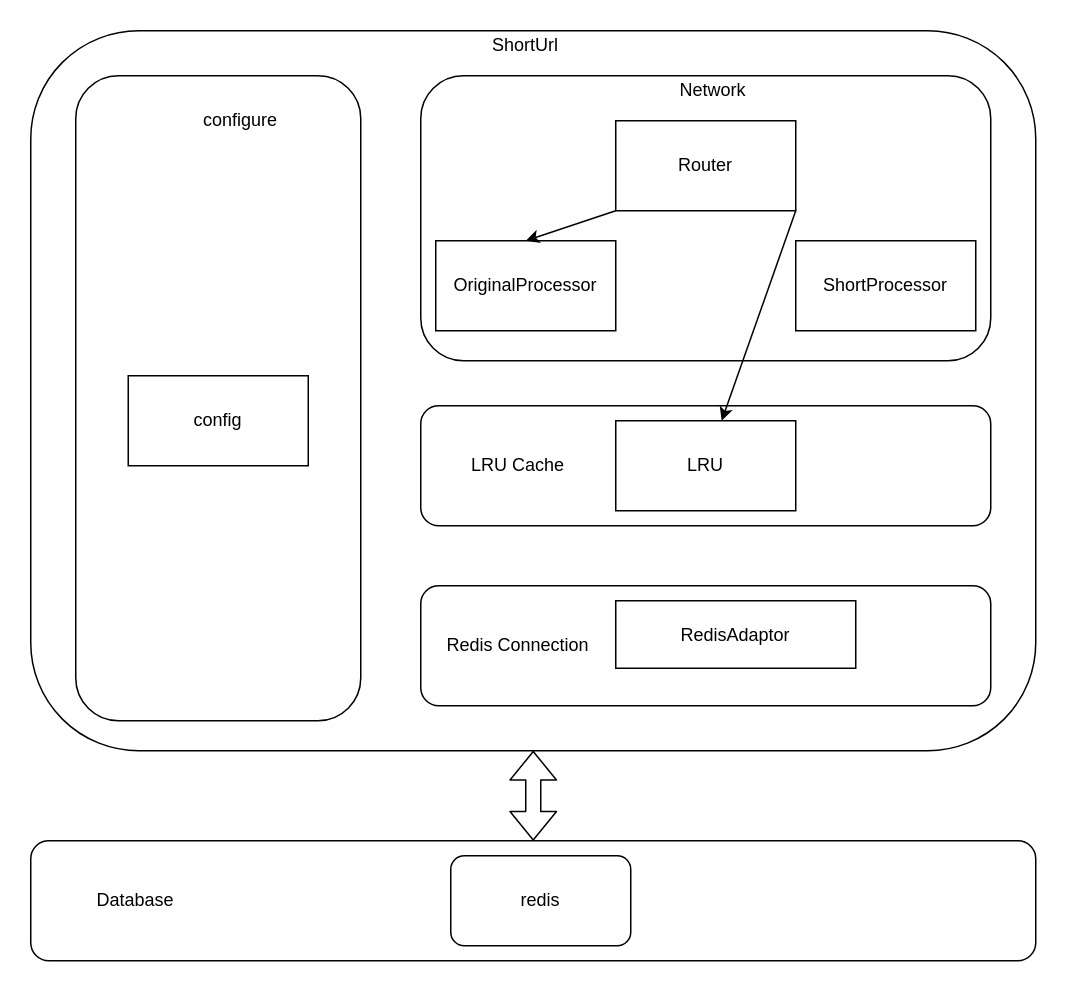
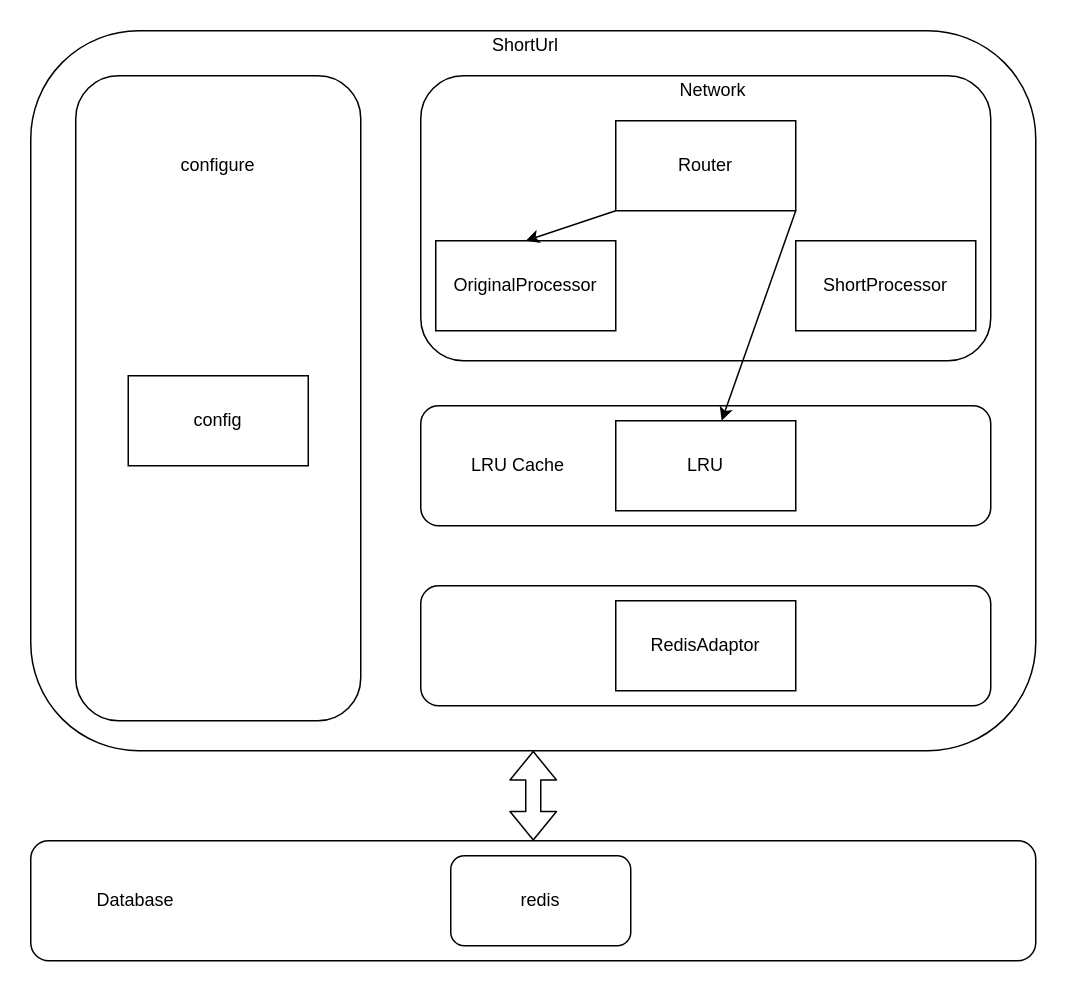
  <mxCell id="0" />
  <mxCell id="1" parent="0" />
  <mxCell id="2" value="" style="rounded=1;whiteSpace=wrap;html=1;" vertex="1" parent="1"><mxGeometry x="20" y="20" width="670" height="480" as="geometry" /></mxCell>
  <mxCell id="3" value="" style="rounded=1;whiteSpace=wrap;html=1;" vertex="1" parent="1"><mxGeometry x="280" y="50" width="380" height="190" as="geometry" /></mxCell>
  <mxCell id="4" value="" style="rounded=1;whiteSpace=wrap;html=1;" vertex="1" parent="1"><mxGeometry x="50" y="50" width="190" height="430" as="geometry" /></mxCell>
  <mxCell id="5" value="" style="rounded=1;whiteSpace=wrap;html=1;" vertex="1" parent="1"><mxGeometry x="280" y="270" width="380" height="80" as="geometry" /></mxCell>
  <mxCell id="6" value="config" style="rounded=0;whiteSpace=wrap;html=1;" vertex="1" parent="1"><mxGeometry x="85" y="250" width="120" height="60" as="geometry" /></mxCell>
  <mxCell id="7" value="Router" style="rounded=0;whiteSpace=wrap;html=1;" vertex="1" parent="1"><mxGeometry x="410" y="80" width="120" height="60" as="geometry" /></mxCell>
  <mxCell id="8" value="OriginalProcessor" style="rounded=0;whiteSpace=wrap;html=1;" vertex="1" parent="1"><mxGeometry x="290" y="160" width="120" height="60" as="geometry" /></mxCell>
  <mxCell id="9" value="ShortProcessor" style="rounded=0;whiteSpace=wrap;html=1;" vertex="1" parent="1"><mxGeometry x="530" y="160" width="120" height="60" as="geometry" /></mxCell>
  <mxCell id="10" value="LRU" style="rounded=0;whiteSpace=wrap;html=1;" vertex="1" parent="1"><mxGeometry x="410" y="280" width="120" height="60" as="geometry" /></mxCell>
  <mxCell id="11" value="" style="rounded=1;whiteSpace=wrap;html=1;" vertex="1" parent="1"><mxGeometry x="280" y="390" width="380" height="80" as="geometry" /></mxCell>
- <mxCell id="12" value="RedisAdaptor" style="rounded=0;whiteSpace=wrap;html=1;" vertex="1" parent="1"><mxGeometry x="410" y="400" width="160" height="45" as="geometry" /></mxCell>
+ <mxCell id="12" value="RedisAdaptor" style="rounded=0;whiteSpace=wrap;html=1;" vertex="1" parent="1"><mxGeometry x="410" y="400" width="120" height="60" as="geometry" /></mxCell>
  <mxCell id="13" value="" style="endArrow=classic;html=1;exitX=0;exitY=1;exitDx=0;exitDy=0;entryX=0.5;entryY=0;entryDx=0;entryDy=0;" edge="1" parent="1" source="7" target="8"><mxGeometry width="50" height="50" relative="1" as="geometry"><mxPoint x="300" y="160" as="sourcePoint" /><mxPoint x="350" y="110" as="targetPoint" /></mxGeometry></mxCell>
  <mxCell id="14" value="" style="endArrow=classic;html=1;exitX=1;exitY=1;exitDx=0;exitDy=0;" edge="1" parent="1" source="7" target="10"><mxGeometry width="50" height="50" relative="1" as="geometry"><mxPoint x="450" y="300" as="sourcePoint" /><mxPoint x="500" y="250" as="targetPoint" /></mxGeometry></mxCell>
  <mxCell id="15" value="" style="rounded=1;whiteSpace=wrap;html=1;" vertex="1" parent="1"><mxGeometry x="20" y="560" width="670" height="80" as="geometry" /></mxCell>
  <mxCell id="16" value="ShortUrl" style="text;html=1;strokeColor=none;fillColor=none;align=center;verticalAlign=middle;whiteSpace=wrap;rounded=0;" vertex="1" parent="1"><mxGeometry x="330" y="20" width="40" height="20" as="geometry" /></mxCell>
  <mxCell id="17" value="redis" style="rounded=1;whiteSpace=wrap;html=1;" vertex="1" parent="1"><mxGeometry x="300" y="570" width="120" height="60" as="geometry" /></mxCell>
  <mxCell id="18" value="" style="shape=flexArrow;endArrow=classic;startArrow=classic;html=1;entryX=0.5;entryY=1;entryDx=0;entryDy=0;exitX=0.5;exitY=0;exitDx=0;exitDy=0;" edge="1" parent="1" source="15" target="2"><mxGeometry width="50" height="50" relative="1" as="geometry"><mxPoint x="120" y="560" as="sourcePoint" /><mxPoint x="170" y="510" as="targetPoint" /></mxGeometry></mxCell>
  <mxCell id="19" value="Database" style="text;html=1;strokeColor=none;fillColor=none;align=center;verticalAlign=middle;whiteSpace=wrap;rounded=0;" vertex="1" parent="1"><mxGeometry x="70" y="590" width="40" height="20" as="geometry" /></mxCell>
- <mxCell id="20" value="configure" style="text;html=1;strokeColor=none;fillColor=none;align=center;verticalAlign=middle;whiteSpace=wrap;rounded=0;" vertex="1" parent="1"><mxGeometry x="140" y="70" width="40" height="20" as="geometry" /></mxCell>
+ <mxCell id="20" value="configure" style="text;html=1;strokeColor=none;fillColor=none;align=center;verticalAlign=middle;whiteSpace=wrap;rounded=0;" vertex="1" parent="1"><mxGeometry x="125" y="100" width="40" height="20" as="geometry" /></mxCell>
  <mxCell id="21" value="Network" style="text;html=1;strokeColor=none;fillColor=none;align=center;verticalAlign=middle;whiteSpace=wrap;rounded=0;" vertex="1" parent="1"><mxGeometry x="455" y="50" width="40" height="20" as="geometry" /></mxCell>
  <mxCell id="22" value="LRU Cache" style="text;html=1;strokeColor=none;fillColor=none;align=center;verticalAlign=middle;whiteSpace=wrap;rounded=0;" vertex="1" parent="1"><mxGeometry x="310" y="300" width="70" height="20" as="geometry" /></mxCell>
- <mxCell id="23" value="Redis Connection" style="text;html=1;strokeColor=none;fillColor=none;align=center;verticalAlign=middle;whiteSpace=wrap;rounded=0;" vertex="1" parent="1"><mxGeometry x="295" y="420" width="100" height="20" as="geometry" /></mxCell>
